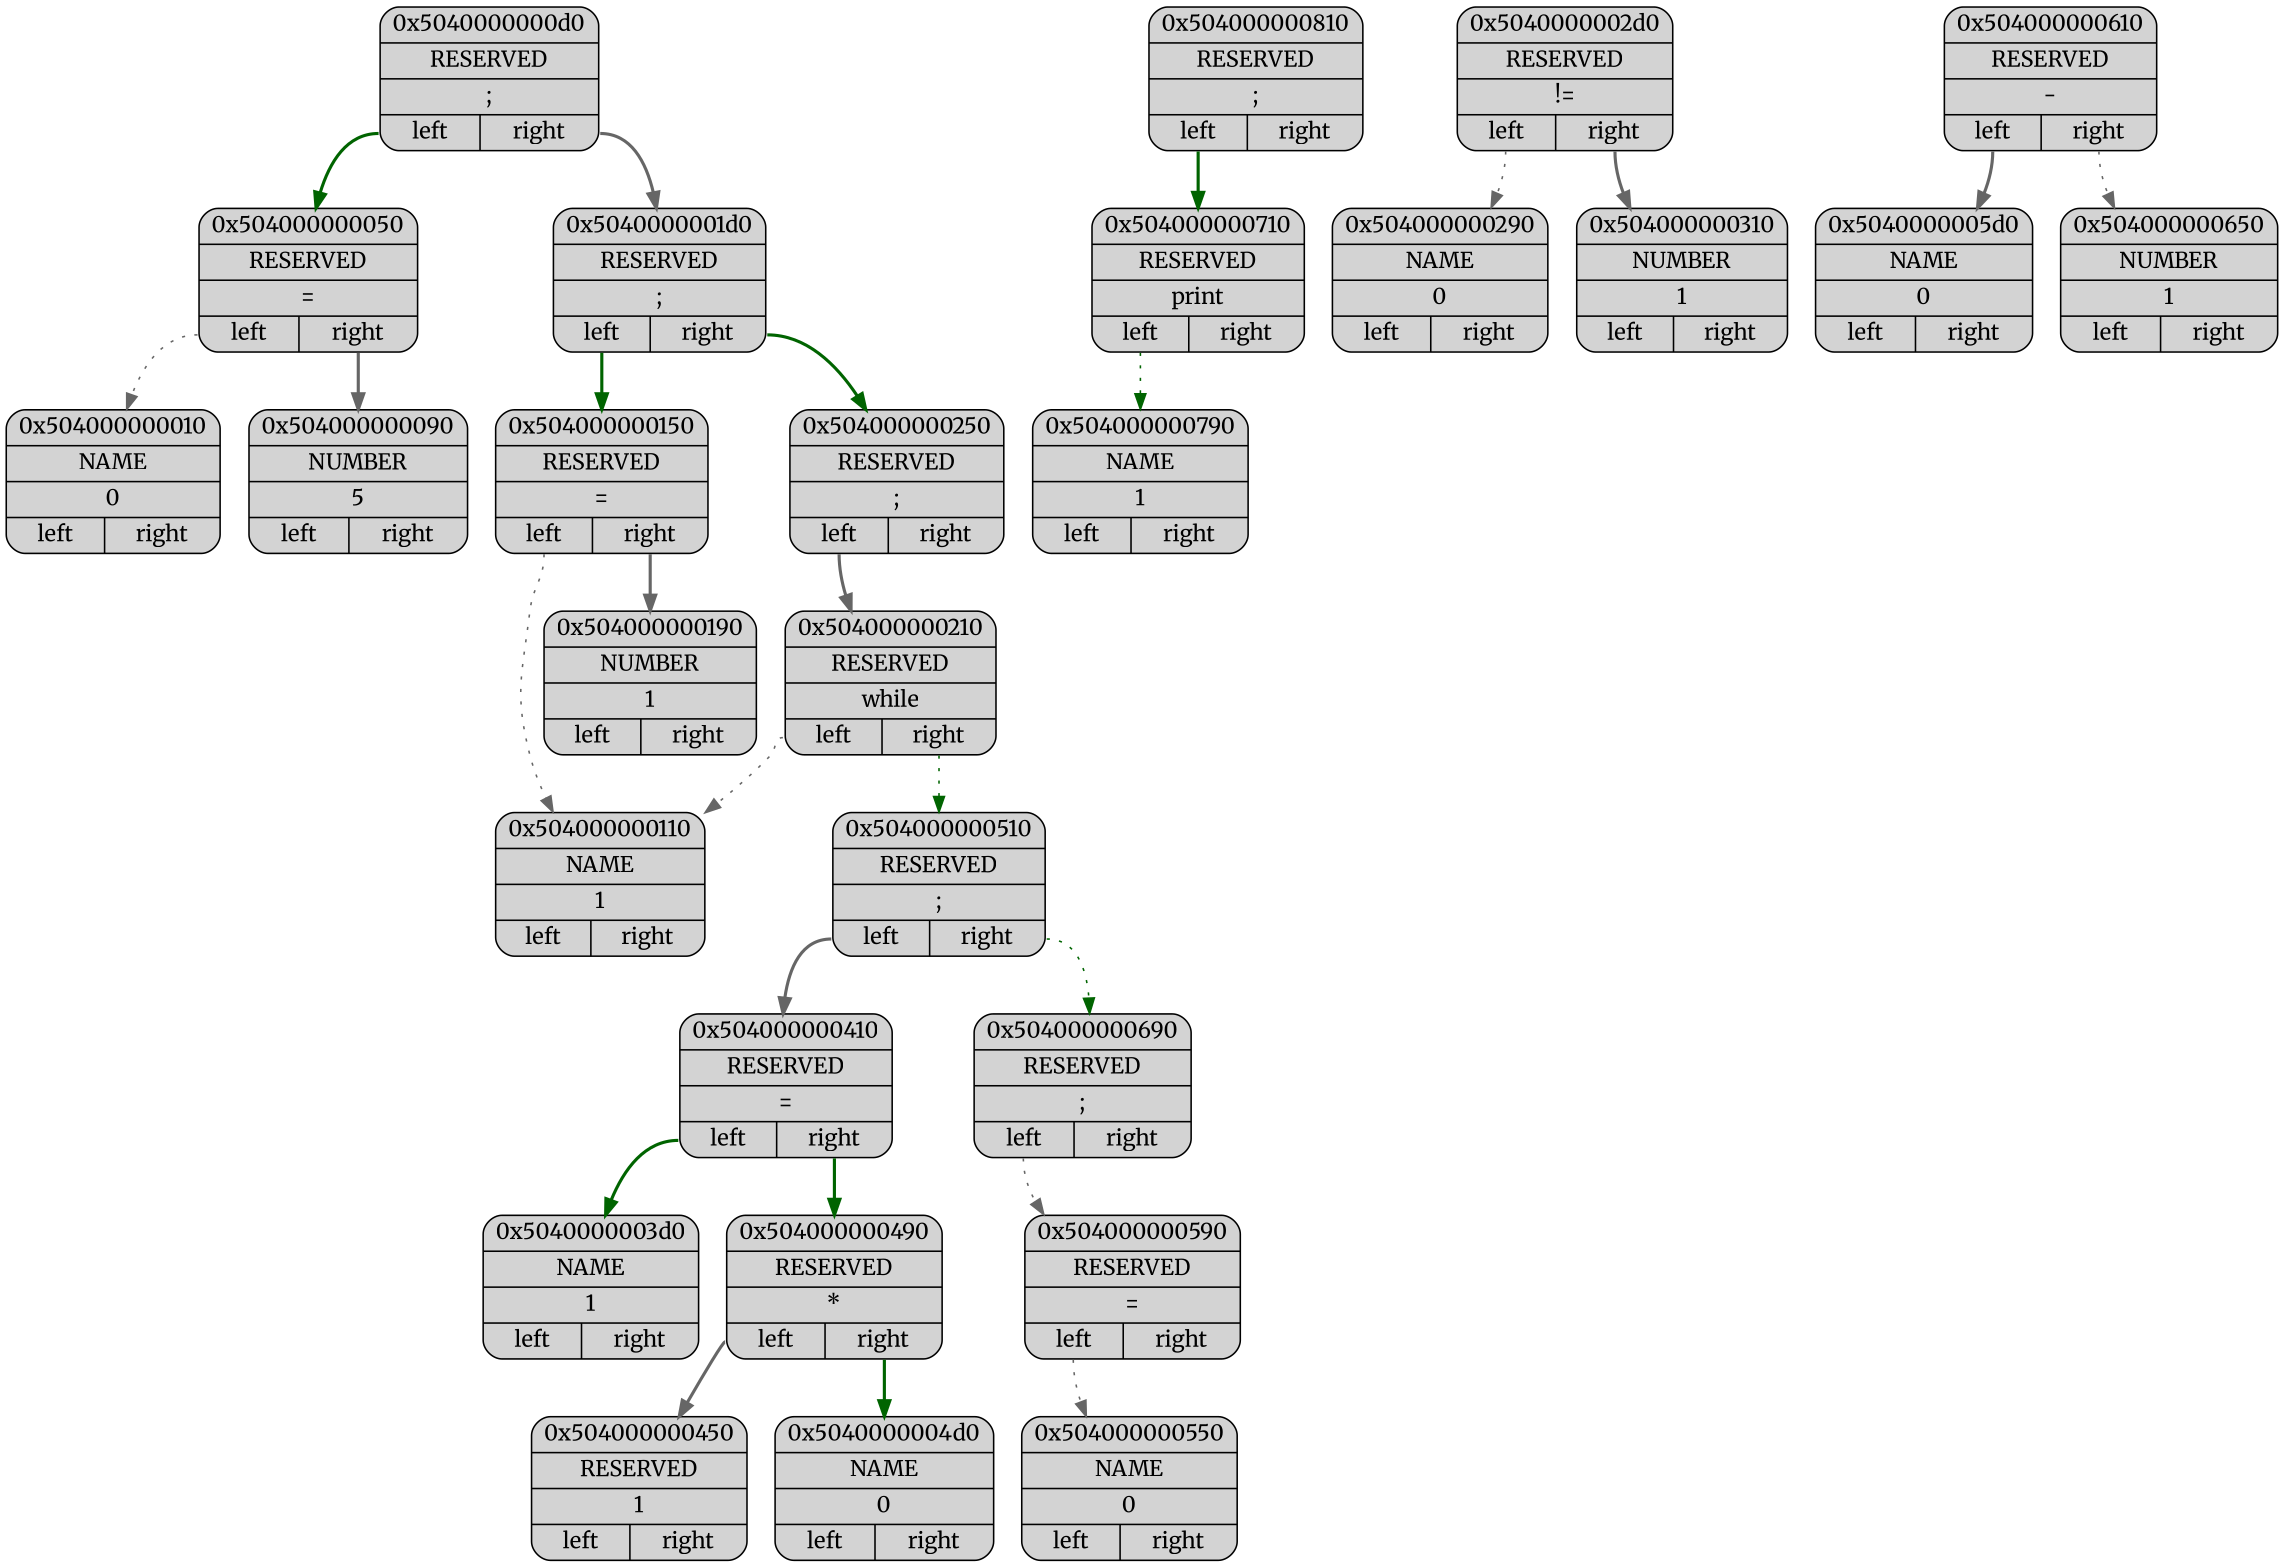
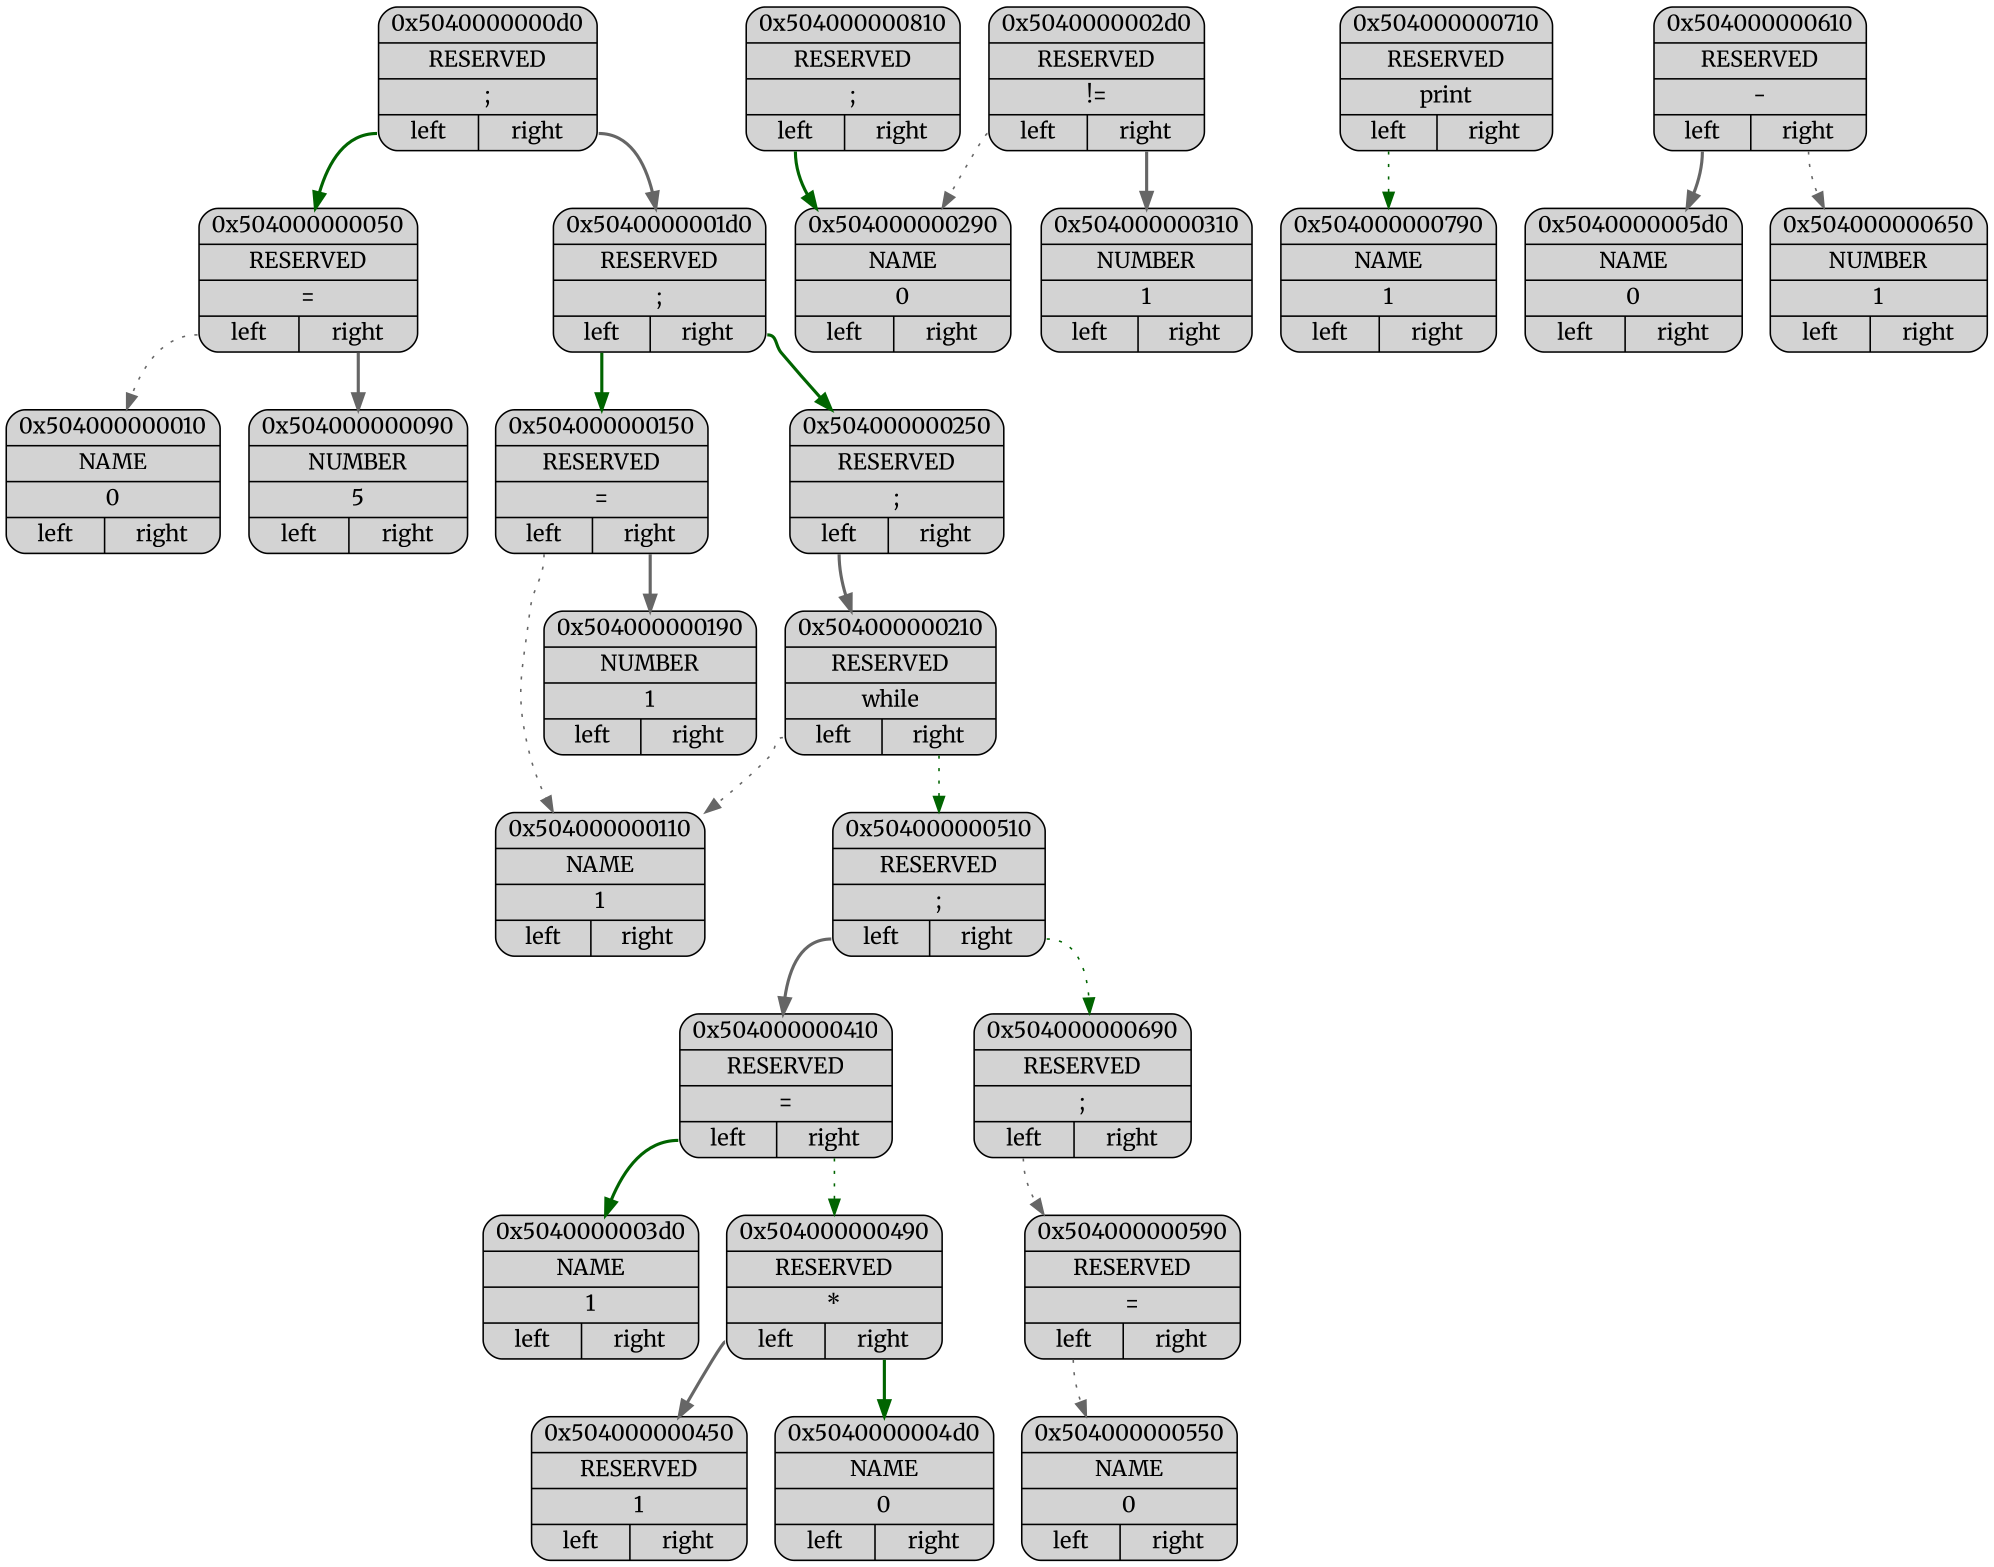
  digraph {
    fontname=Merriweather
    node [fontname=Merriweather shape=record style="rounded, filled"]
    edge [color=gray40 fontname=Merriweather style=bold tailport=l]
    n1 [label="{ <ptr> 0x5040000000d0 | <type> RESERVED | <data> \; | { <l>left|<r>right } }"]
    n2 [label="{ <ptr> 0x504000000050 | <type> RESERVED | <data> \= | { <l>left|<r>right } }"]
    n3 [label="{ <ptr> 0x5040000001d0 | <type> RESERVED | <data> \; | { <l>left|<r>right } }"]
    n4 [label="{ <ptr> 0x504000000010 | <type> NAME | <data> 0 | { <l>left|<r>right } }"]
    n5 [label="{ <ptr> 0x504000000090 | <type> NUMBER | <data> 5 | { <l>left|<r>right } }"]
    n6 [label="{ <ptr> 0x504000000150 | <type> RESERVED | <data> \= | { <l>left|<r>right } }"]
    n7 [label="{ <ptr> 0x504000000250 | <type> RESERVED | <data> \; | { <l>left|<r>right } }"]
    n8 [label="{ <ptr> 0x504000000110 | <type> NAME | <data> 1 | { <l>left|<r>right } }"]
    n9 [label="{ <ptr> 0x504000000190 | <type> NUMBER | <data> 1 | { <l>left|<r>right } }"]
    n10 [label="{ <ptr> 0x504000000210 | <type> RESERVED | <data> \while | { <l>left|<r>right } }"]
    n11 [label="{ <ptr> 0x504000000510 | <type> RESERVED | <data> \; | { <l>left|<r>right } }"]
    n12 [label="{ <ptr> 0x504000000810 | <type> RESERVED | <data> \; | { <l>left|<r>right } }"]
    n13 [label="{ <ptr> 0x504000000710 | <type> RESERVED | <data> \print | { <l>left|<r>right } }"]
    n14 [label="{ <ptr> 0x5040000002d0 | <type> RESERVED | <data> \!= | { <l>left|<r>right } }"]
    n15 [label="{ <ptr> 0x504000000290 | <type> NAME | <data> 0 | { <l>left|<r>right } }"]
    n16 [label="{ <ptr> 0x504000000310 | <type> NUMBER | <data> 1 | { <l>left|<r>right } }"]
    n17 [label="{ <ptr> 0x504000000410 | <type> RESERVED | <data> \= | { <l>left|<r>right } }"]
    n18 [label="{ <ptr> 0x504000000690 | <type> RESERVED | <data> \; | { <l>left|<r>right } }"]
    n19 [label="{ <ptr> 0x5040000003d0 | <type> NAME | <data> 1 | { <l>left|<r>right } }"]
    n20 [label="{ <ptr> 0x504000000490 | <type> RESERVED | <data> \* | { <l>left|<r>right } }"]
    n21 [label="{ <ptr> 0x504000000590 | <type> RESERVED | <data> \= | { <l>left|<r>right } }"]
    n22 [label="{ <ptr> 0x504000000450 | <type> RESERVED | <data> 1 | { <l>left|<r>right } }"]
    n23 [label="{ <ptr> 0x5040000004d0 | <type> NAME | <data> 0 | { <l>left|<r>right } }"]
    n24 [label="{ <ptr> 0x504000000550 | <type> NAME | <data> 0 | { <l>left|<r>right } }"]
    n25 [label="{ <ptr> 0x504000000610 | <type> RESERVED | <data> \- | { <l>left|<r>right } }"]
    n26 [label="{ <ptr> 0x5040000005d0 | <type> NAME | <data> 0 | { <l>left|<r>right } }"]
    n27 [label="{ <ptr> 0x504000000650 | <type> NUMBER | <data> 1 | { <l>left|<r>right } }"]
    n28 [label="{ <ptr> 0x504000000790 | <type> NAME | <data> 1 | { <l>left|<r>right } }"]
    n1 -> n2 [color=darkgreen]
    n1 -> n3 [tailport=r]
    n2 -> n4 [style=dotted]
    n2 -> n5 [tailport=r]
    n3 -> n6 [color=darkgreen]
    n3 -> n7 [color=darkgreen tailport=r]
    n6 -> n8 [style=dotted]
    n6 -> n9 [tailport=r]
    n7 -> n10
    n10 -> n8 [style=dotted]
    n10 -> n11 [color=darkgreen style=dotted tailport=r]
    n11 -> n17
    n11 -> n18 [color=darkgreen style=dotted tailport=r]
-   n12 -> n13 [color=darkgreen]
+   n12 -> n15 [color=darkgreen]
    n13 -> n28 [color=darkgreen style=dotted]
    n14 -> n15 [style=dotted]
    n14 -> n16 [tailport=r]
    n17 -> n19 [color=darkgreen]
-   n17 -> n20 [color=darkgreen tailport=r]
+   n17 -> n20 [color=darkgreen style=dotted tailport=r]
    n18 -> n21 [style=dotted]
    n20 -> n22
    n20 -> n23 [color=darkgreen tailport=r]
    n21 -> n24 [style=dotted]
    n25 -> n26
    n25 -> n27 [style=dotted tailport=r]
  }
